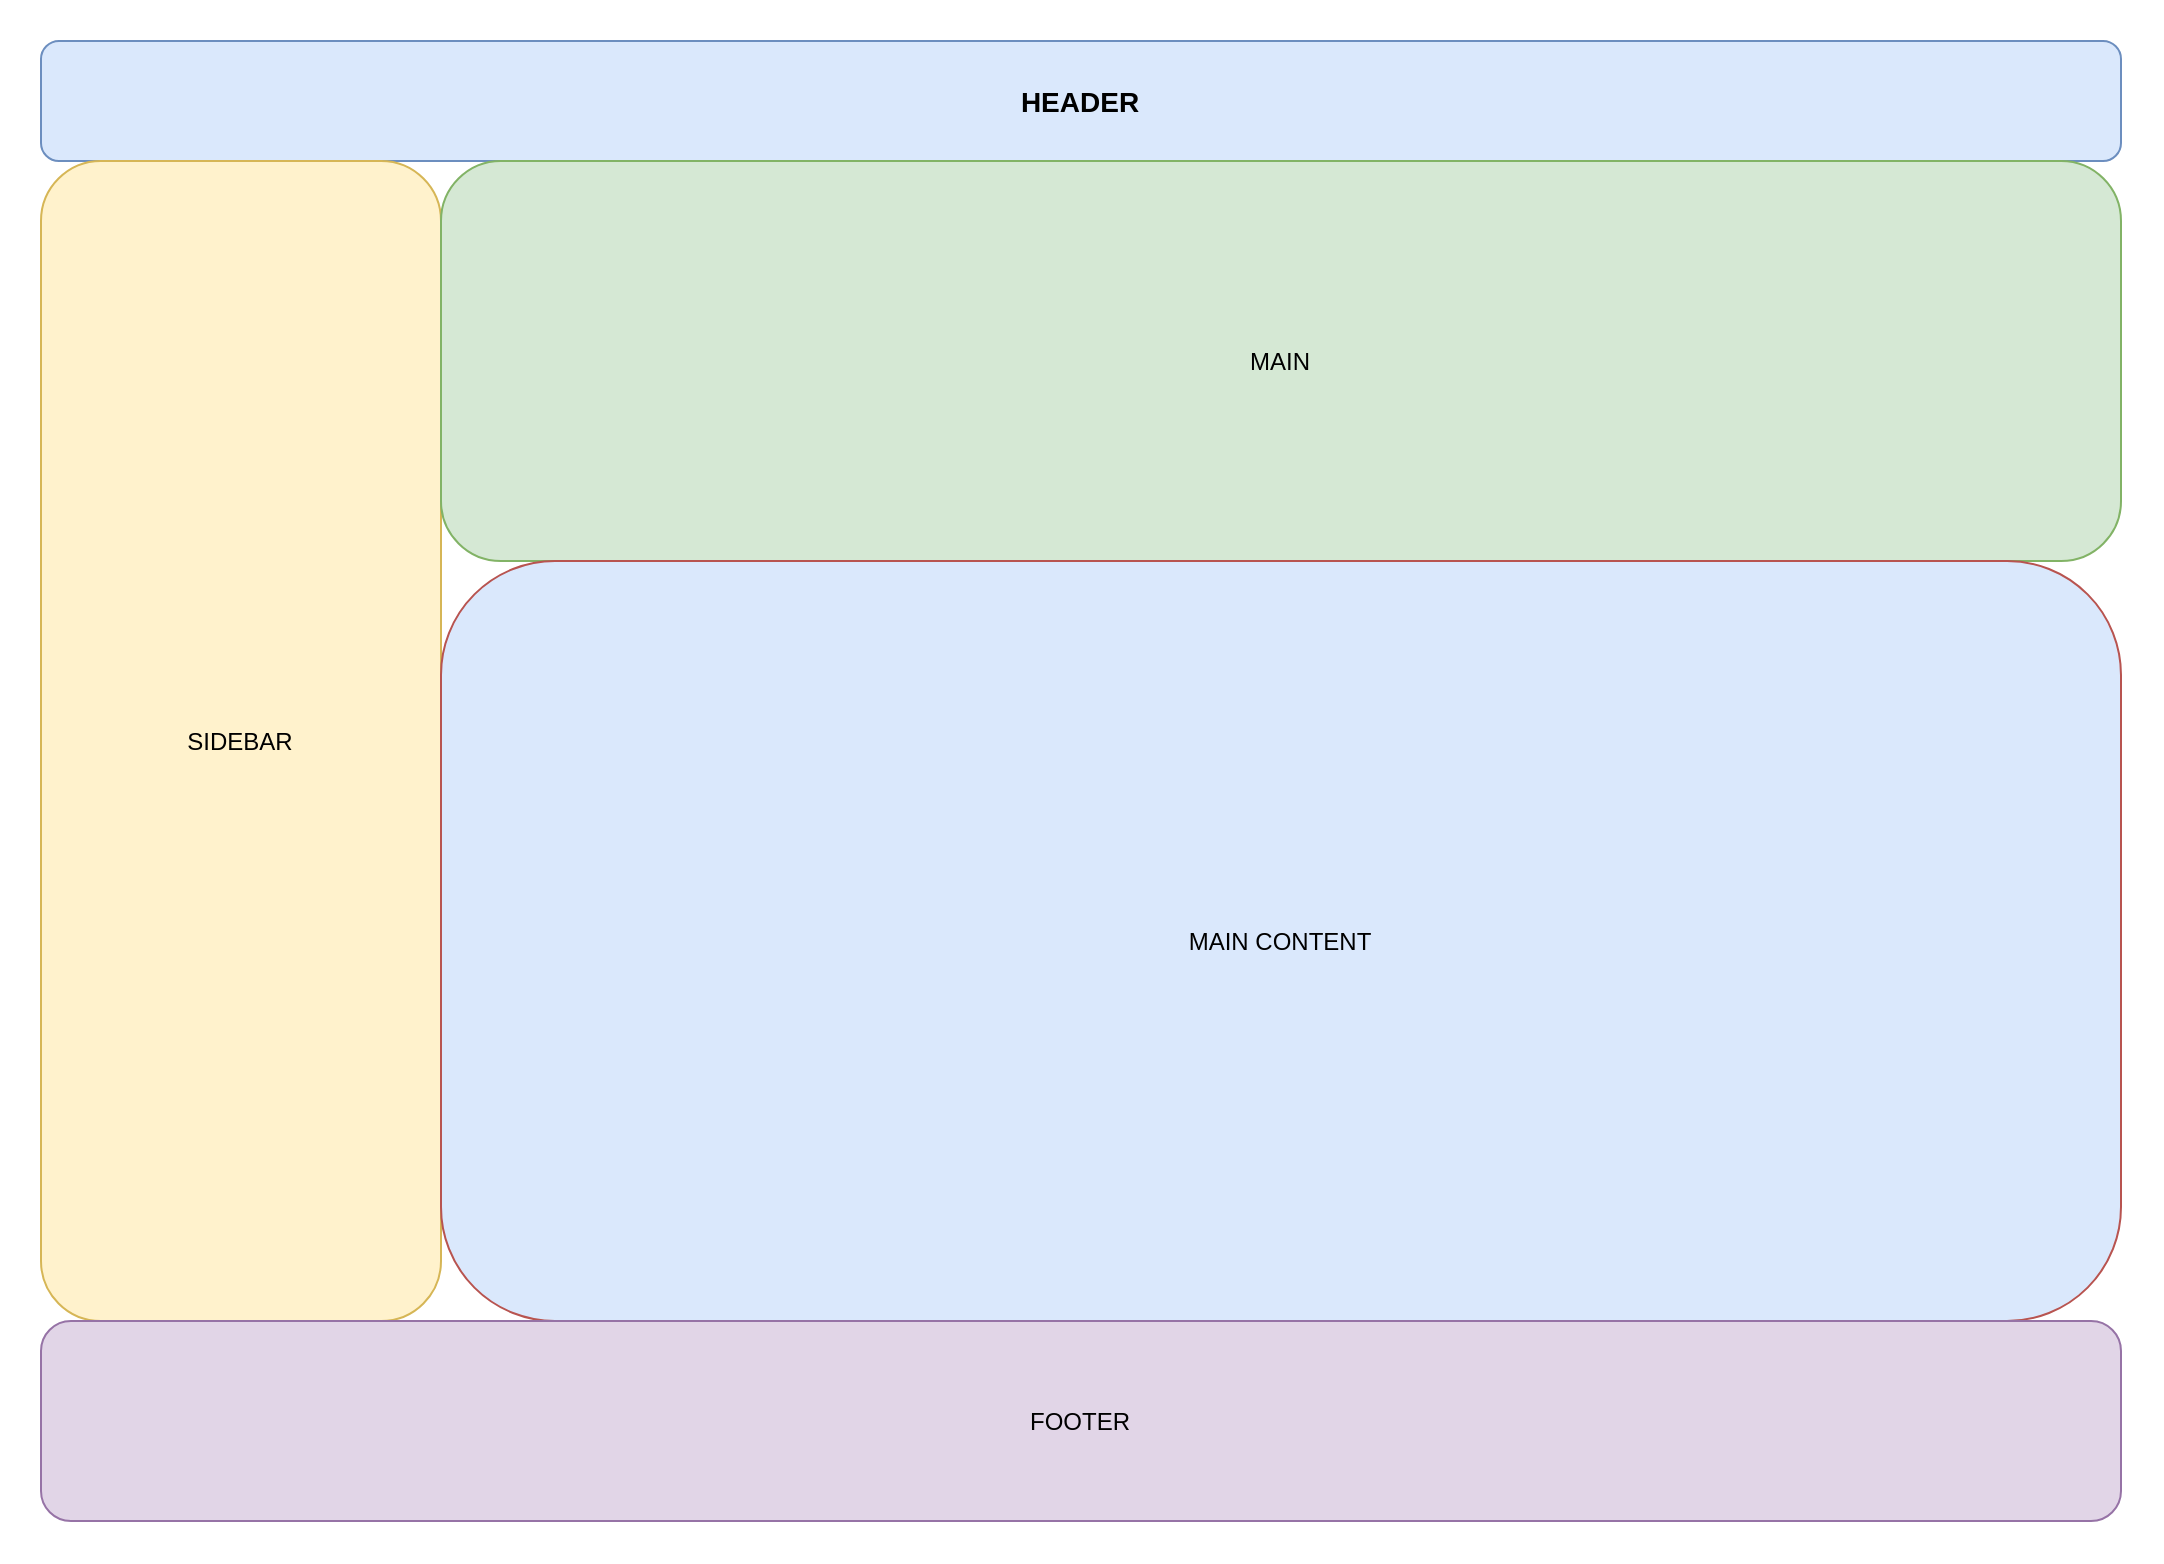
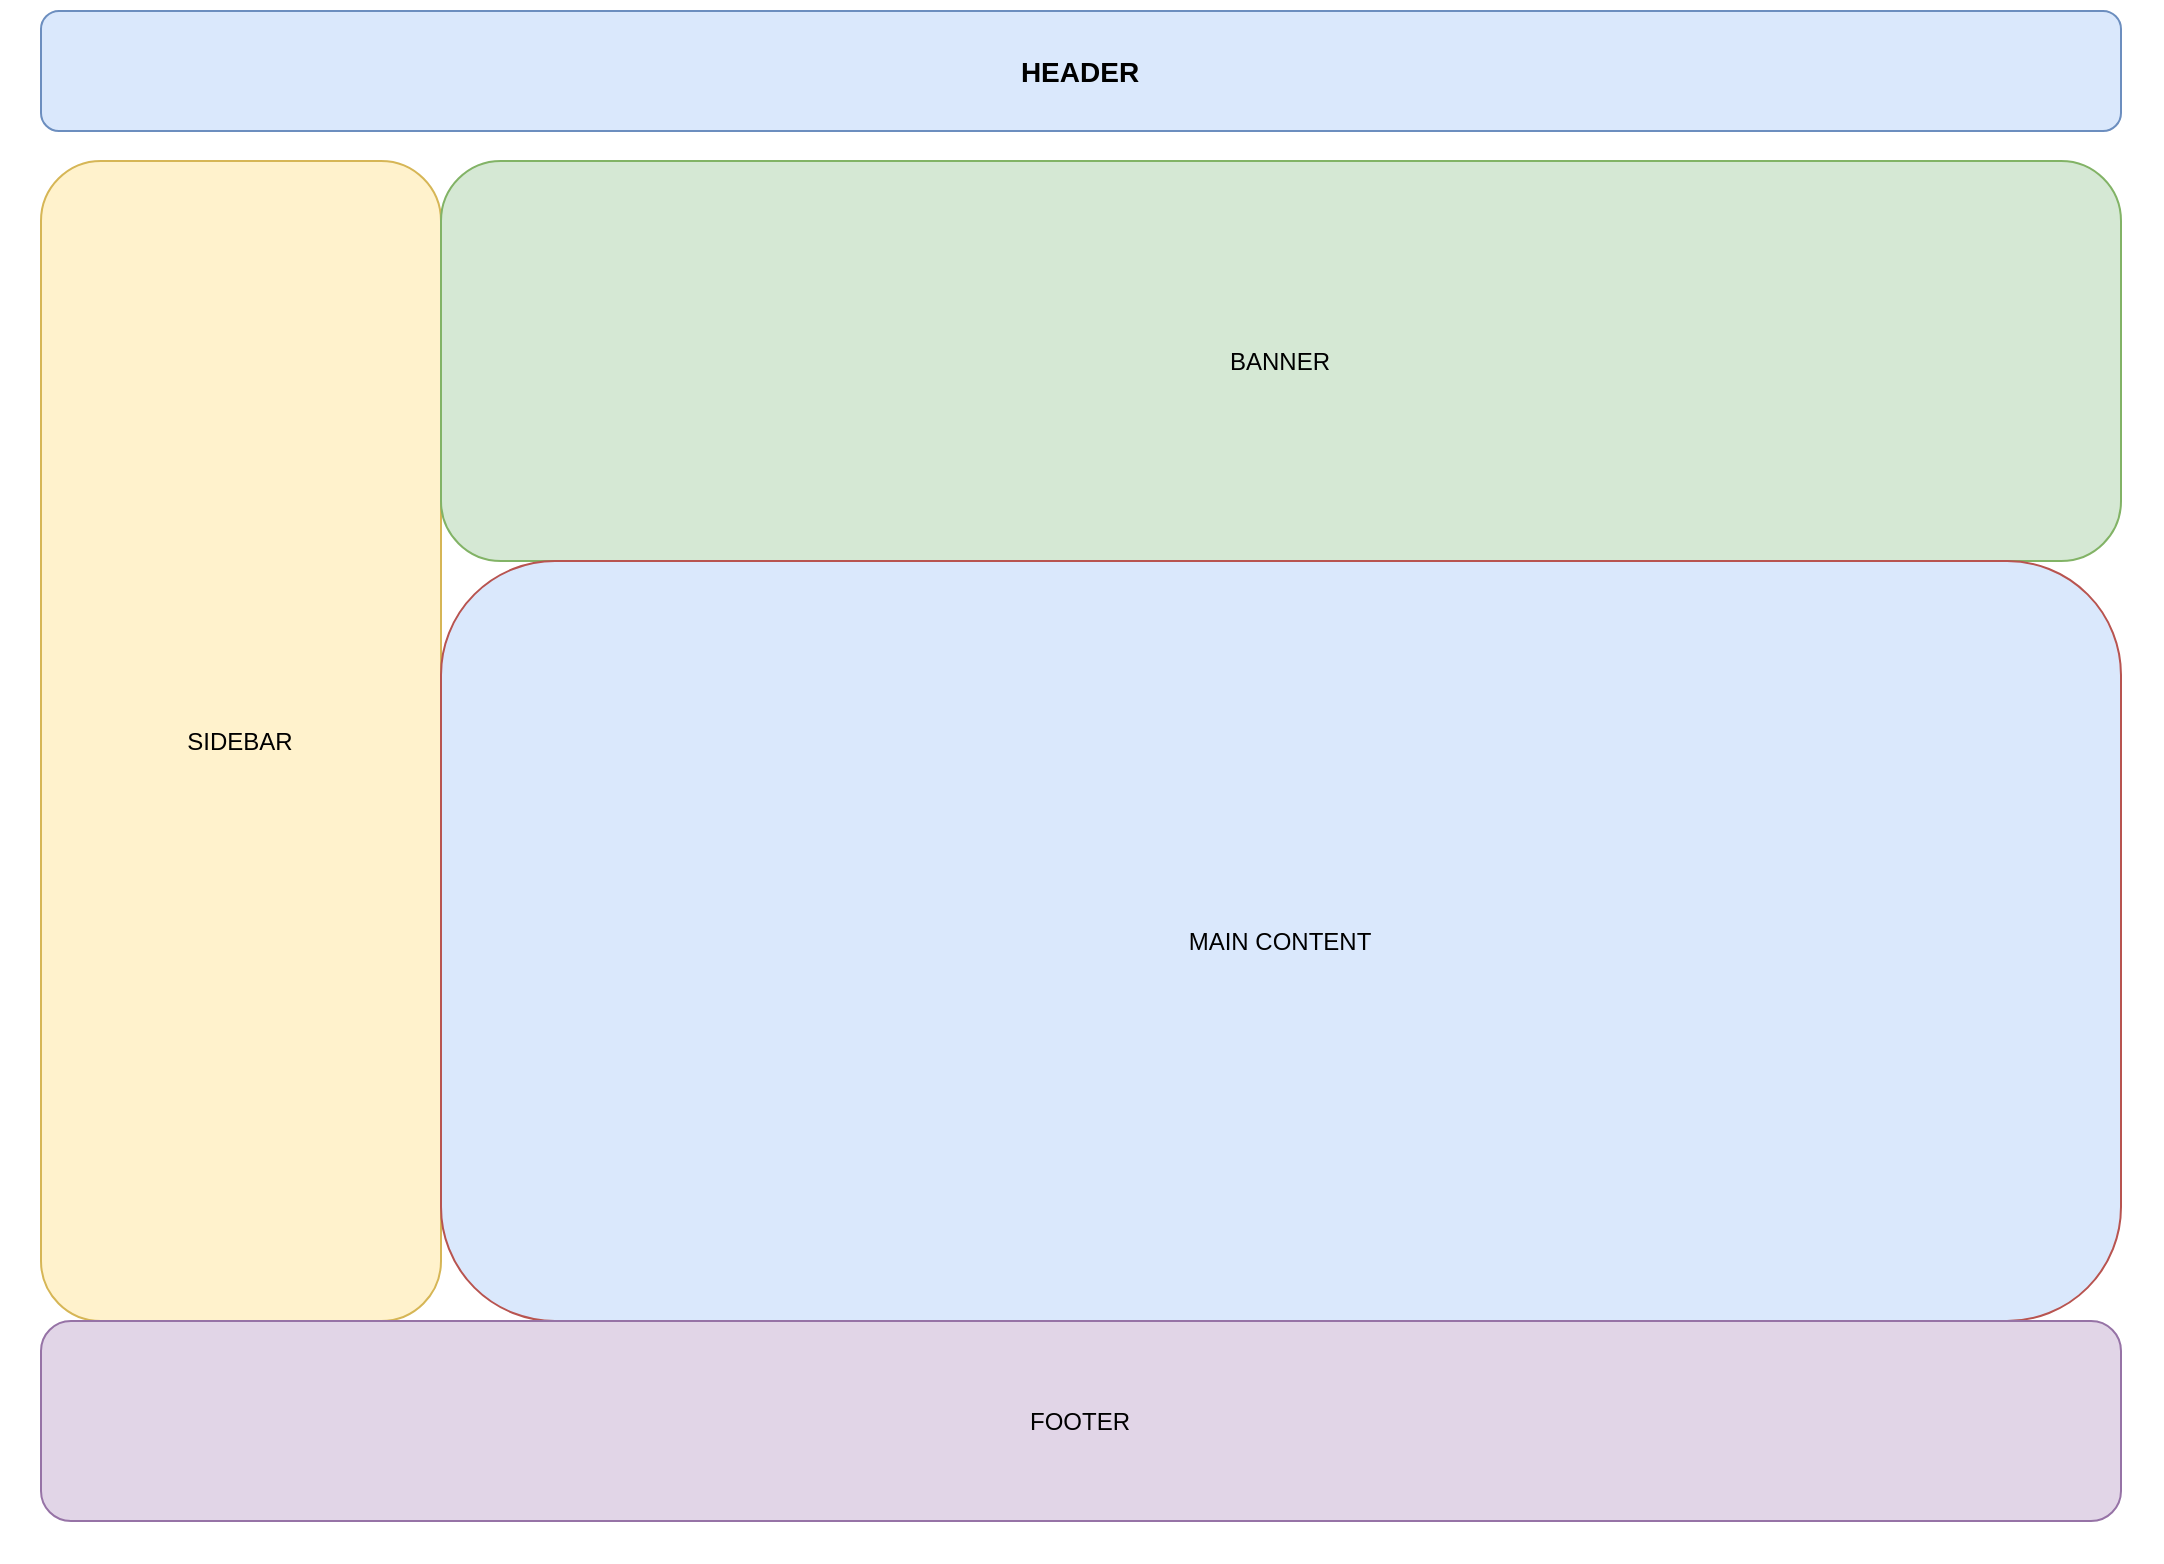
  <mxCell id="0" />
  <mxCell id="1" parent="0" />
- <mxCell id="2" value="HEADER" style="rounded=1;fillColor=#dae8fc;strokeColor=#6c8ebf;fontSize=14;fontStyle=1;" vertex="1" parent="1"><mxGeometry x="20" y="20" width="1040" height="60" as="geometry" /></mxCell>
+ <mxCell id="2" value="HEADER" style="rounded=1;fillColor=#dae8fc;strokeColor=#6c8ebf;fontSize=14;fontStyle=1;" vertex="1" parent="1"><mxGeometry x="20" y="5" width="1040" height="60" as="geometry" /></mxCell>
  <mxCell id="3" value="SIDEBAR" style="rounded=1;fillColor=#fff2cc;strokeColor=#d6b656;fontSize=12;" vertex="1" parent="1"><mxGeometry x="20" y="80" width="200" height="580" as="geometry" /></mxCell>
- <mxCell id="4" value="MAIN" style="rounded=1;fillColor=#d5e8d4;strokeColor=#82b366;fontSize=12;" vertex="1" parent="1"><mxGeometry x="220" y="80" width="840" height="200" as="geometry" /></mxCell>
+ <mxCell id="4" value="BANNER" style="rounded=1;fillColor=#d5e8d4;strokeColor=#82b366;fontSize=12;" vertex="1" parent="1"><mxGeometry x="220" y="80" width="840" height="200" as="geometry" /></mxCell>
  <mxCell id="5" value="MAIN CONTENT" style="rounded=1;fillColor=#dae8fc;strokeColor=#b85450;fontSize=12;" vertex="1" parent="1"><mxGeometry x="220" y="280" width="840" height="380" as="geometry" /></mxCell>
  <mxCell id="6" value="FOOTER" style="rounded=1;fillColor=#e1d5e7;strokeColor=#9673a6;fontSize=12;" vertex="1" parent="1"><mxGeometry x="20" y="660" width="1040" height="100" as="geometry" /></mxCell>
